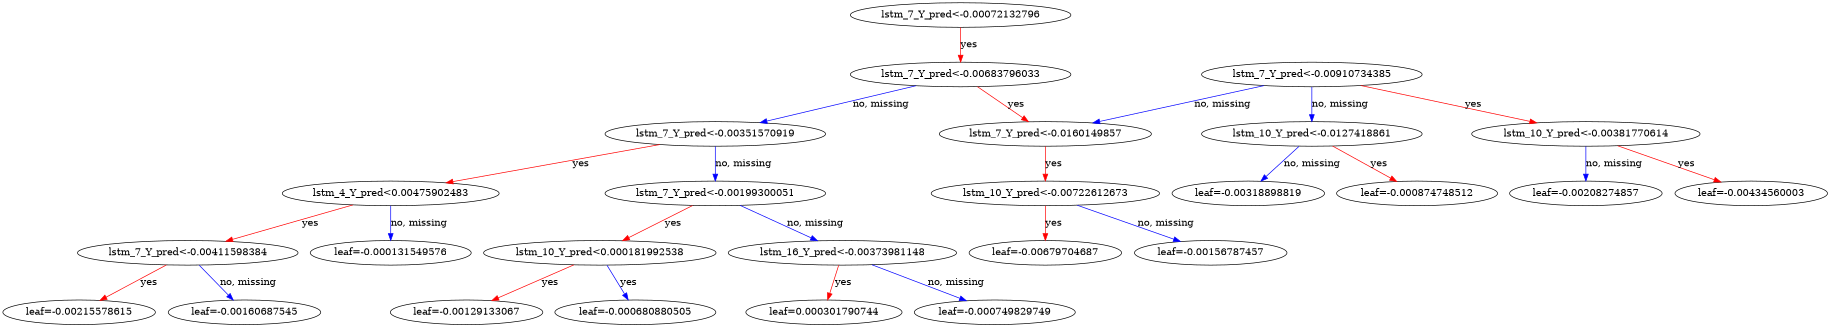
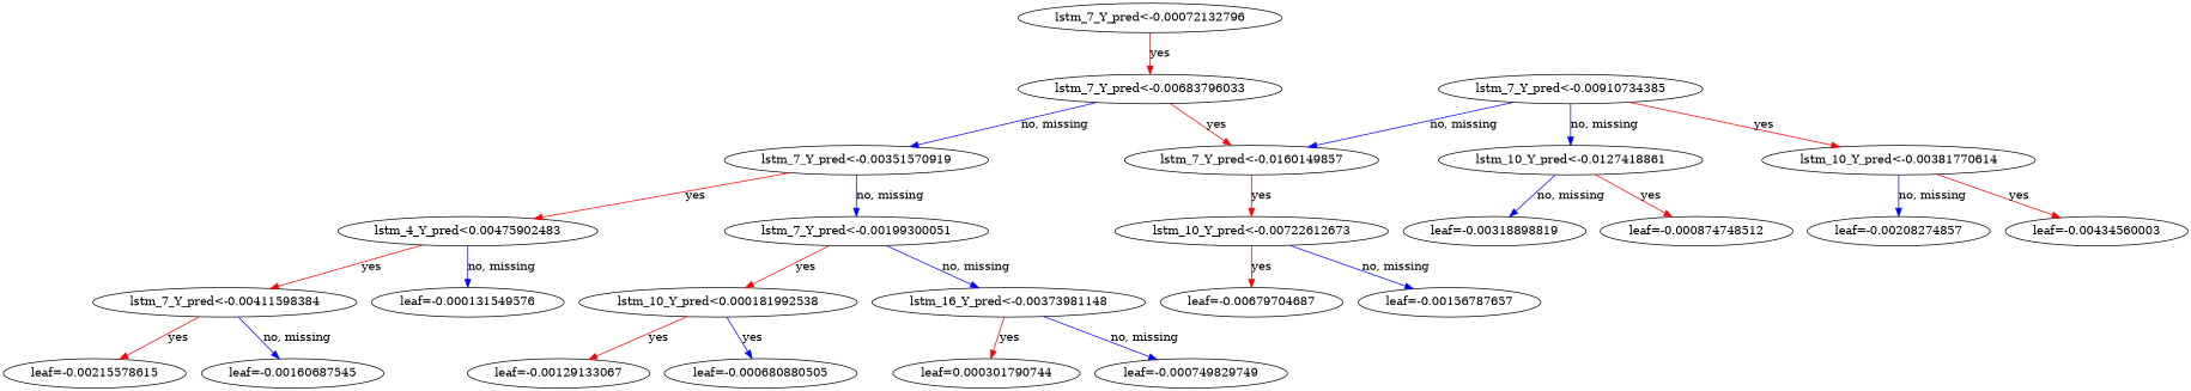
  digraph {
    rankdir=TB
    edge [color="#FF0000"]
    n1 [label="lstm_7_Y_pred<-0.00072132796"]
    n2 [label="lstm_7_Y_pred<-0.00683796033"]
    n3 [label="lstm_7_Y_pred<-0.0160149857"]
    n4 [label="lstm_7_Y_pred<-0.00351570919"]
    n5 [label="lstm_10_Y_pred<-0.00722612673"]
    n6 [label="lstm_4_Y_pred<0.00475902483"]
    n7 [label="lstm_7_Y_pred<-0.00199300051"]
    n8 [label="leaf=-0.00679704687"]
-   n9 [label="leaf=-0.00156787457"]
+   n9 [label="leaf=-0.00156787657"]
    n10 [label="lstm_7_Y_pred<-0.00910734385"]
    n11 [label="lstm_10_Y_pred<-0.00381770614"]
    n12 [label="lstm_10_Y_pred<-0.0127418861"]
    n13 [label="lstm_7_Y_pred<-0.00411598384"]
    n14 [label="leaf=-0.000131549576"]
    n15 [label="lstm_10_Y_pred<0.000181992538"]
    n16 [label="lstm_16_Y_pred<-0.00373981148"]
    n17 [label="leaf=-0.00434560003"]
    n18 [label="leaf=-0.00208274857"]
    n19 [label="leaf=-0.000874748512"]
    n20 [label="leaf=-0.00318898819"]
    n21 [label="leaf=-0.00215578615"]
    n22 [label="leaf=-0.00160687545"]
    n23 [label="leaf=-0.00129133067"]
    n24 [label="leaf=-0.000680880505"]
    n25 [label="leaf=0.000301790744"]
    n26 [label="leaf=-0.000749829749"]
    n1 -> n2 [label=yes]
    n2 -> n3 [label=yes]
    n2 -> n4 [color="#0000FF" label="no, missing"]
    n3 -> n5 [label=yes]
    n4 -> n6 [label=yes]
    n4 -> n7 [color="#0000FF" label="no, missing"]
    n5 -> n8 [label=yes]
    n5 -> n9 [color="#0000FF" label="no, missing"]
    n6 -> n13 [label=yes]
    n6 -> n14 [color="#0000FF" label="no, missing"]
    n7 -> n15 [label=yes]
    n7 -> n16 [color="#0000FF" label="no, missing"]
    n10 -> n3 [color="#0000FF" label="no, missing"]
    n10 -> n11 [label=yes]
    n10 -> n12 [color="#0000FF" label="no, missing"]
    n11 -> n17 [label=yes]
    n11 -> n18 [color="#0000FF" label="no, missing"]
    n12 -> n19 [label=yes]
    n12 -> n20 [color="#0000FF" label="no, missing"]
    n13 -> n21 [label=yes]
    n13 -> n22 [color="#0000FF" label="no, missing"]
    n15 -> n23 [label=yes]
    n15 -> n24 [color="#0000FF" label=yes]
    n16 -> n25 [label=yes]
    n16 -> n26 [color="#0000FF" label="no, missing"]
  }
